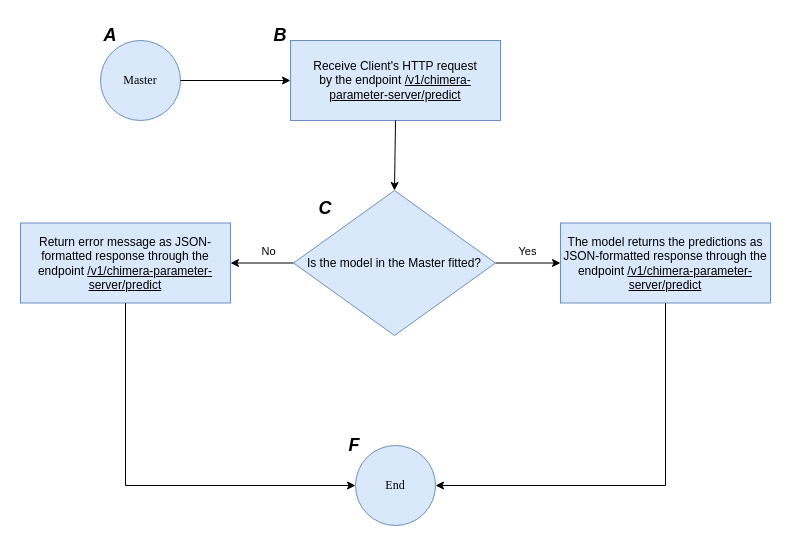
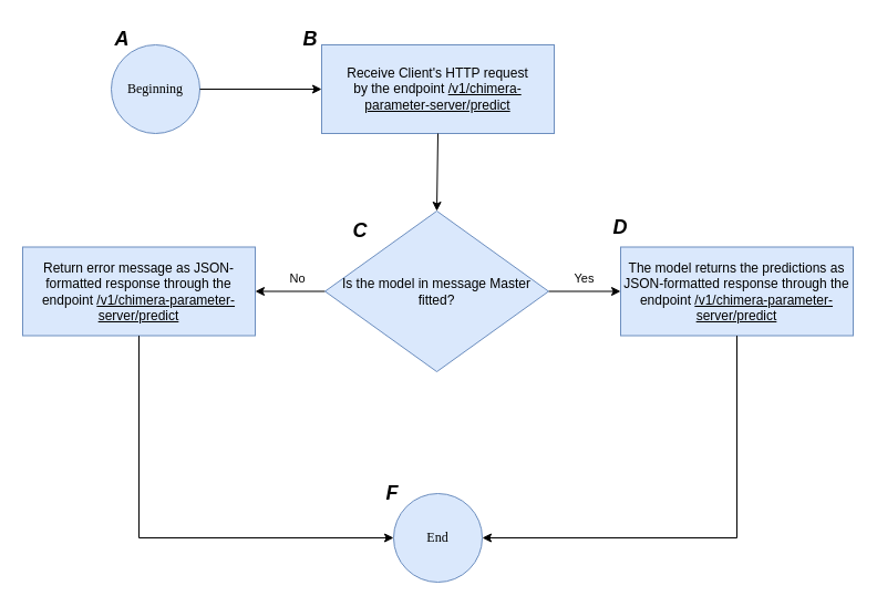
  <mxCell id="0" />
  <mxCell id="1" parent="0" />
- <mxCell id="2" value="&lt;font face=&quot;Verdana&quot;&gt;Master&lt;/font&gt;" style="ellipse;whiteSpace=wrap;html=1;aspect=fixed;fillColor=#dae8fc;strokeColor=#6c8ebf;" parent="1" vertex="1"><mxGeometry x="100" y="40" width="80" height="80" as="geometry" /></mxCell>
+ <mxCell id="2" value="&lt;font face=&quot;Verdana&quot;&gt;Beginning&lt;/font&gt;" style="ellipse;whiteSpace=wrap;html=1;aspect=fixed;fillColor=#dae8fc;strokeColor=#6c8ebf;" parent="1" vertex="1"><mxGeometry x="100" y="40" width="80" height="80" as="geometry" /></mxCell>
  <mxCell id="3" value="&lt;font face=&quot;Helvetica&quot; style=&quot;font-size: 18px;&quot;&gt;&lt;i style=&quot;&quot;&gt;&lt;b style=&quot;&quot;&gt;A&lt;/b&gt;&lt;/i&gt;&lt;/font&gt;" style="text;html=1;align=center;verticalAlign=middle;whiteSpace=wrap;rounded=0;" parent="1" vertex="1"><mxGeometry x="80" y="20" width="60" height="30" as="geometry" /></mxCell>
  <mxCell id="4" value="Receive Client's HTTP request&lt;div&gt;by the endpoint &lt;u&gt;/v1/chimera-parameter-server/predict&lt;/u&gt;&lt;/div&gt;" style="rounded=0;whiteSpace=wrap;html=1;fillColor=#dae8fc;strokeColor=#6c8ebf;" parent="1" vertex="1"><mxGeometry x="290" y="40" width="210" height="80" as="geometry" /></mxCell>
  <mxCell id="5" value="The model returns the predictions as JSON-formatted response through the endpoint&amp;nbsp;&lt;u&gt;/v1/chimera-parameter-server/predict&lt;/u&gt;" style="rounded=0;whiteSpace=wrap;html=1;fillColor=#dae8fc;strokeColor=#6c8ebf;" parent="1" vertex="1"><mxGeometry x="560" y="222.5" width="210" height="80" as="geometry" /></mxCell>
  <mxCell id="6" value="" style="endArrow=classic;html=1;rounded=0;exitX=1;exitY=0.5;exitDx=0;exitDy=0;entryX=0;entryY=0.5;entryDx=0;entryDy=0;" parent="1" source="2" target="4" edge="1"><mxGeometry width="50" height="50" relative="1" as="geometry"><mxPoint x="380" y="300" as="sourcePoint" /><mxPoint x="430" y="250" as="targetPoint" /></mxGeometry></mxCell>
  <mxCell id="7" value="&lt;font face=&quot;Helvetica&quot; style=&quot;font-size: 18px;&quot;&gt;&lt;i style=&quot;&quot;&gt;&lt;b style=&quot;&quot;&gt;B&lt;/b&gt;&lt;/i&gt;&lt;/font&gt;" style="text;html=1;align=center;verticalAlign=middle;whiteSpace=wrap;rounded=0;" parent="1" vertex="1"><mxGeometry x="250" y="20" width="60" height="30" as="geometry" /></mxCell>
  <mxCell id="8" value="" style="endArrow=classic;html=1;rounded=0;exitX=0.5;exitY=1;exitDx=0;exitDy=0;entryX=0.5;entryY=0;entryDx=0;entryDy=0;" parent="1" source="4" target="17" edge="1"><mxGeometry width="50" height="50" relative="1" as="geometry"><mxPoint x="395" y="140" as="sourcePoint" /><mxPoint x="395" y="220" as="targetPoint" /></mxGeometry></mxCell>
  <mxCell id="9" value="" style="endArrow=classic;html=1;rounded=0;exitX=0.5;exitY=1;exitDx=0;exitDy=0;entryX=0.5;entryY=0;entryDx=0;entryDy=0;" parent="1" source="5" edge="1" target="10"><mxGeometry width="50" height="50" relative="1" as="geometry"><mxPoint x="116.25" y="450" as="sourcePoint" /><mxPoint x="645" y="500" as="targetPoint" /><Array as="points"><mxPoint x="665" y="485" /></Array></mxGeometry></mxCell>
  <mxCell id="10" value="&lt;font face=&quot;Verdana&quot;&gt;End&lt;/font&gt;" style="ellipse;whiteSpace=wrap;html=1;aspect=fixed;fillColor=#dae8fc;strokeColor=#6c8ebf;direction=south;" parent="1" vertex="1"><mxGeometry x="355" y="445" width="80" height="80" as="geometry" /></mxCell>
  <mxCell id="11" value="&lt;font face=&quot;Helvetica&quot; style=&quot;font-size: 18px;&quot;&gt;&lt;i style=&quot;&quot;&gt;&lt;b style=&quot;&quot;&gt;C&lt;/b&gt;&lt;/i&gt;&lt;/font&gt;" style="text;html=1;align=center;verticalAlign=middle;whiteSpace=wrap;rounded=0;" parent="1" vertex="1"><mxGeometry x="295" y="192.5" width="60" height="30" as="geometry" /></mxCell>
+ <mxCell id="12" value="&lt;font face=&quot;Helvetica&quot; style=&quot;font-size: 18px;&quot;&gt;&lt;i style=&quot;&quot;&gt;&lt;b style=&quot;&quot;&gt;D&lt;/b&gt;&lt;/i&gt;&lt;/font&gt;" style="text;html=1;align=center;verticalAlign=middle;whiteSpace=wrap;rounded=0;" parent="1" vertex="1"><mxGeometry x="530" y="190" width="60" height="30" as="geometry" /></mxCell>
  <mxCell id="13" value="" style="edgeStyle=orthogonalEdgeStyle;rounded=0;orthogonalLoop=1;jettySize=auto;html=1;" edge="1" parent="1" source="17" target="5"><mxGeometry relative="1" as="geometry" /></mxCell>
  <mxCell id="14" value="Yes" style="edgeLabel;html=1;align=center;verticalAlign=middle;resizable=0;points=[];" vertex="1" connectable="0" parent="13"><mxGeometry x="-0.014" y="-1" relative="1" as="geometry"><mxPoint y="-13" as="offset" /></mxGeometry></mxCell>
  <mxCell id="15" value="" style="edgeStyle=orthogonalEdgeStyle;rounded=0;orthogonalLoop=1;jettySize=auto;html=1;" edge="1" parent="1" source="17" target="18"><mxGeometry relative="1" as="geometry" /></mxCell>
  <mxCell id="16" value="No" style="edgeLabel;html=1;align=center;verticalAlign=middle;resizable=0;points=[];" vertex="1" connectable="0" parent="15"><mxGeometry x="-0.395" y="2" relative="1" as="geometry"><mxPoint x="-7" y="-14" as="offset" /></mxGeometry></mxCell>
- <mxCell id="17" value="Is the model in the Master fitted?" style="rhombus;whiteSpace=wrap;html=1;fillColor=#dae8fc;strokeColor=#6c8ebf;" vertex="1" parent="1"><mxGeometry x="293.06" y="190" width="201.87" height="145" as="geometry" /></mxCell>
+ <mxCell id="17" value="Is the model in message Master fitted?" style="rhombus;whiteSpace=wrap;html=1;fillColor=#dae8fc;strokeColor=#6c8ebf;" vertex="1" parent="1"><mxGeometry x="293.06" y="190" width="201.87" height="145" as="geometry" /></mxCell>
  <mxCell id="18" value="Return error message as JSON-formatted response through the endpoint&amp;nbsp;&lt;u&gt;/v1/chimera-parameter-server/predict&lt;/u&gt;" style="rounded=0;whiteSpace=wrap;html=1;fillColor=#dae8fc;strokeColor=#6c8ebf;" vertex="1" parent="1"><mxGeometry x="20" y="222.5" width="210" height="80" as="geometry" /></mxCell>
  <mxCell id="19" value="" style="endArrow=classic;html=1;rounded=0;exitX=0.5;exitY=1;exitDx=0;exitDy=0;entryX=0.5;entryY=1;entryDx=0;entryDy=0;" edge="1" parent="1" source="18" target="10"><mxGeometry width="50" height="50" relative="1" as="geometry"><mxPoint x="300" y="290" as="sourcePoint" /><mxPoint x="120" y="500" as="targetPoint" /><Array as="points"><mxPoint x="125" y="485" /></Array></mxGeometry></mxCell>
  <mxCell id="20" value="&lt;font face=&quot;Helvetica&quot; style=&quot;font-size: 18px;&quot;&gt;&lt;i style=&quot;&quot;&gt;&lt;b style=&quot;&quot;&gt;F&lt;/b&gt;&lt;/i&gt;&lt;/font&gt;" style="text;html=1;align=center;verticalAlign=middle;whiteSpace=wrap;rounded=0;" vertex="1" parent="1"><mxGeometry x="324" y="430" width="60" height="30" as="geometry" /></mxCell>
